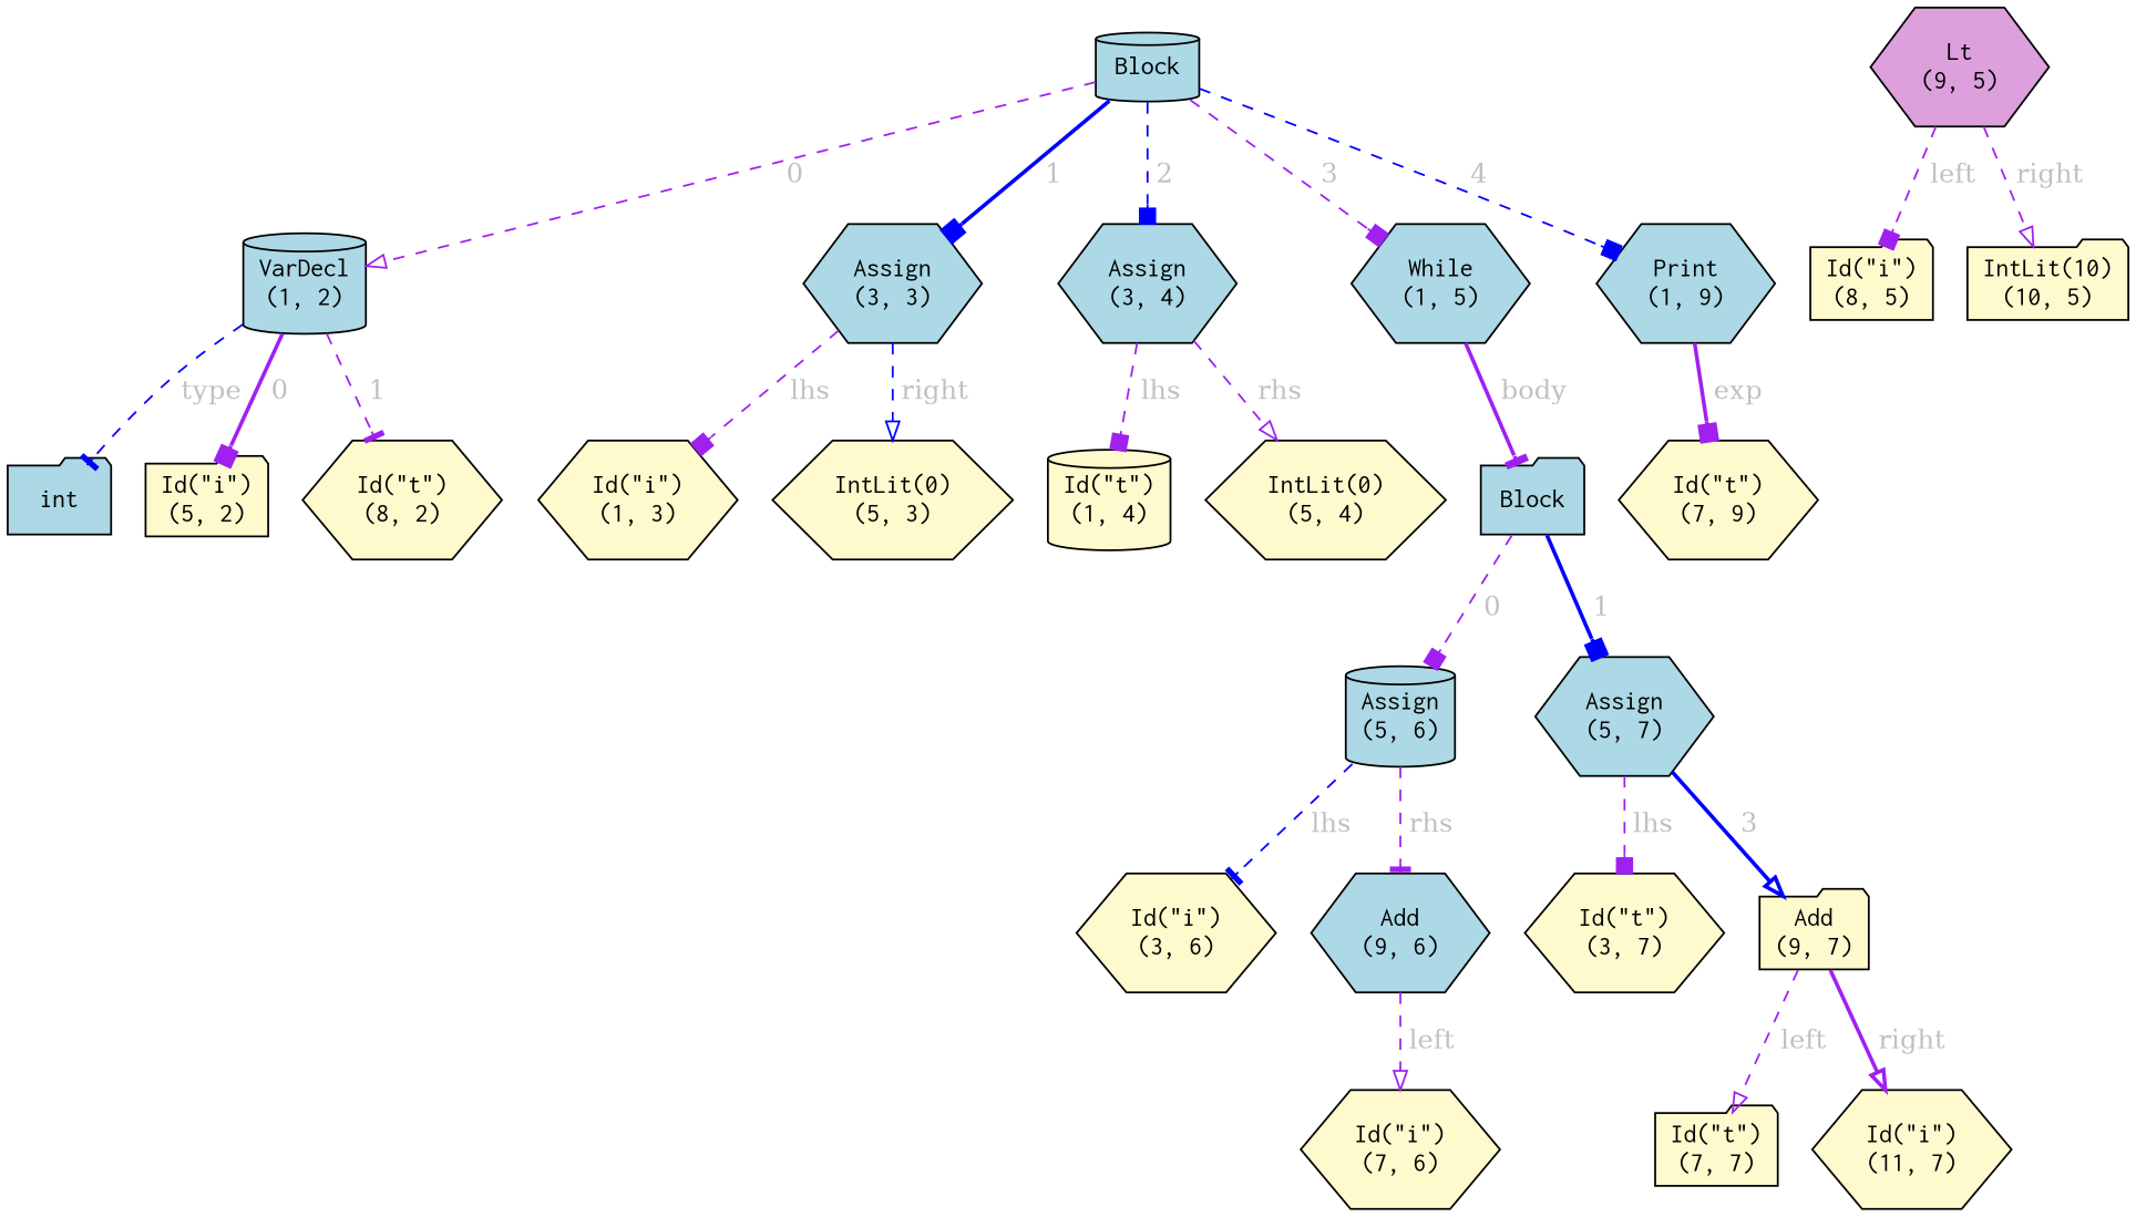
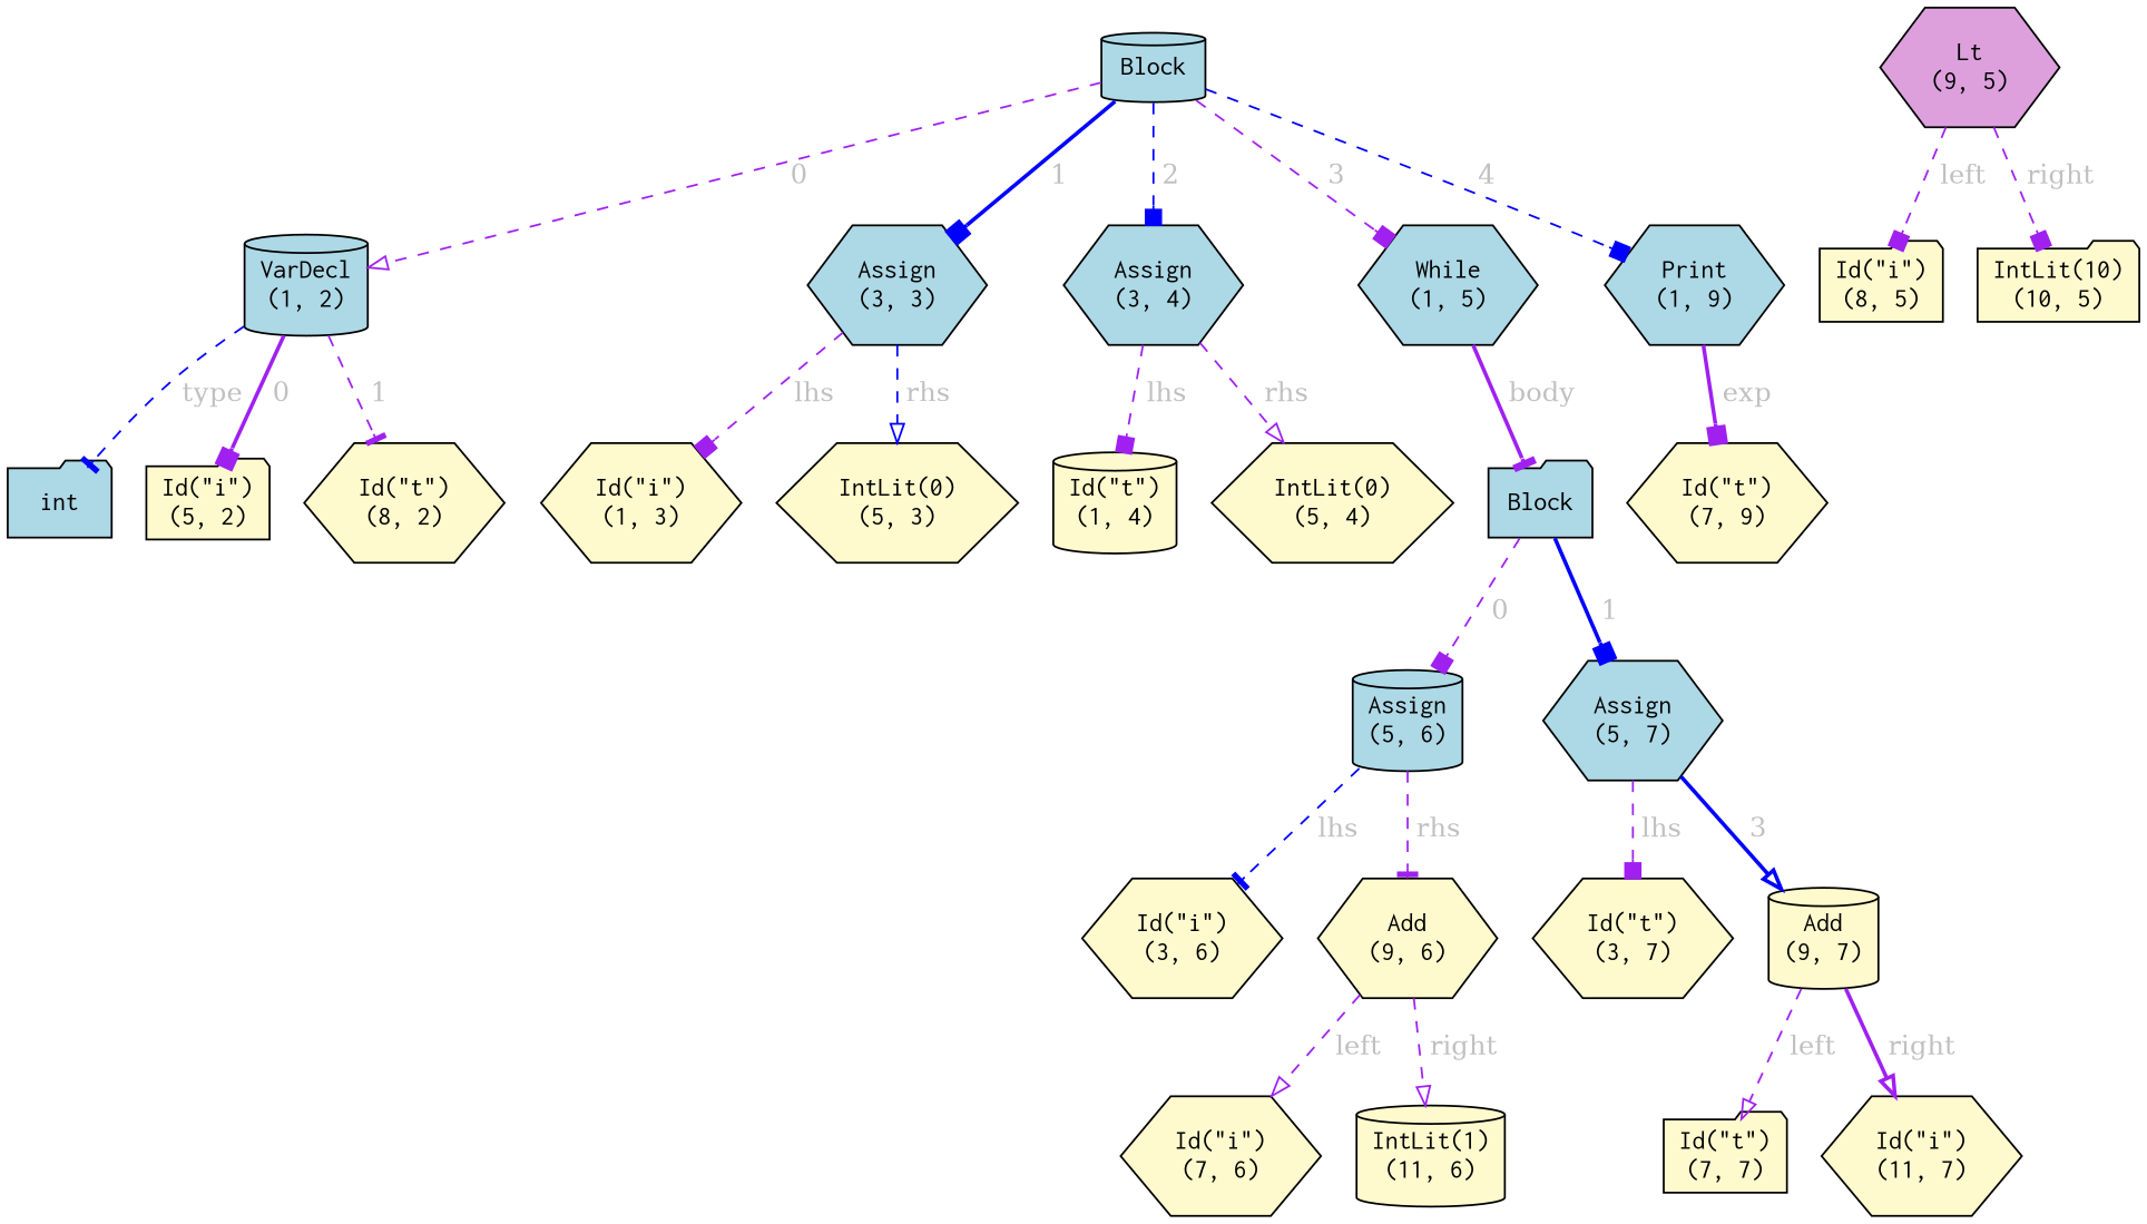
  digraph {
    node [fillcolor=lemonchiffon fontname=Courier shape=hexagon style=filled]
    edge [arrowhead=box color=purple fontcolor=gray style=dashed]
    n1 [fillcolor=lightblue label=Block shape=cylinder]
    n2 [fillcolor=lightblue label="VarDecl\n(1, 2)" shape=cylinder]
    n3 [fillcolor=lightblue label="Assign\n(3, 3)"]
    n4 [fillcolor=lightblue label="Assign\n(3, 4)"]
    n5 [fillcolor=lightblue label="While\n(1, 5)"]
    n6 [fillcolor=lightblue label="Print\n(1, 9)"]
    n7 [fillcolor=lightblue label=int shape=folder]
    n8 [label="Id(\"i\")\n(5, 2)" shape=folder]
    n9 [label="Id(\"t\")\n(8, 2)"]
    n10 [label="Id(\"i\")\n(1, 3)"]
    n11 [label="IntLit(0)\n(5, 3)"]
    n12 [label="Id(\"t\")\n(1, 4)" shape=cylinder]
    n13 [label="IntLit(0)\n(5, 4)"]
    n14 [fillcolor=lightblue label=Block shape=folder]
    n15 [label="Id(\"t\")\n(7, 9)"]
    n16 [fillcolor=plum label="Lt\n(9, 5)"]
    n17 [label="Id(\"i\")\n(8, 5)" shape=folder]
    n18 [label="IntLit(10)\n(10, 5)" shape=folder]
    n19 [fillcolor=lightblue label="Assign\n(5, 6)" shape=cylinder]
    n20 [fillcolor=lightblue label="Assign\n(5, 7)"]
    n21 [label="Id(\"i\")\n(3, 6)"]
-   n22 [fillcolor=lightblue label="Add\n(9, 6)"]
+   n22 [label="Add\n(9, 6)"]
    n23 [label="Id(\"t\")\n(3, 7)"]
-   n24 [label="Add\n(9, 7)" shape=folder]
+   n24 [label="Add\n(9, 7)" shape=cylinder]
    n25 [label="Id(\"i\")\n(7, 6)"]
+   n26 [label="IntLit(1)\n(11, 6)" shape=cylinder]
    n27 [label="Id(\"t\")\n(7, 7)" shape=folder]
    n28 [label="Id(\"i\")\n(11, 7)"]
    n1 -> n2 [arrowhead=onormal label=" 0"]
    n1 -> n3 [color=blue label=" 1" style=bold]
    n1 -> n4 [color=blue label=" 2"]
    n1 -> n5 [label=" 3"]
    n1 -> n6 [color=blue label=" 4"]
    n2 -> n7 [arrowhead=tee color=blue label=" type"]
    n2 -> n8 [label=" 0" style=bold]
    n2 -> n9 [arrowhead=tee label=" 1"]
    n3 -> n10 [label=" lhs"]
-   n3 -> n11 [arrowhead=onormal color=blue label=" right"]
+   n3 -> n11 [arrowhead=onormal color=blue label=" rhs"]
    n4 -> n12 [label=" lhs"]
    n4 -> n13 [arrowhead=onormal label=" rhs"]
    n5 -> n14 [arrowhead=tee label=" body" style=bold]
    n6 -> n15 [label=" exp" style=bold]
    n14 -> n19 [label=" 0"]
    n14 -> n20 [color=blue label=" 1" style=bold]
    n16 -> n17 [label=" left"]
-   n16 -> n18 [arrowhead=onormal label=" right"]
+   n16 -> n18 [label=" right"]
    n19 -> n21 [arrowhead=tee color=blue label=" lhs"]
    n19 -> n22 [arrowhead=tee label=" rhs"]
    n20 -> n23 [label=" lhs"]
    n20 -> n24 [arrowhead=onormal color=blue label=" 3" style=bold]
    n22 -> n25 [arrowhead=onormal label=" left"]
+   n22 -> n26 [arrowhead=onormal label=" right"]
    n24 -> n27 [arrowhead=onormal label=" left"]
    n24 -> n28 [arrowhead=onormal label=" right" style=bold]
  }
